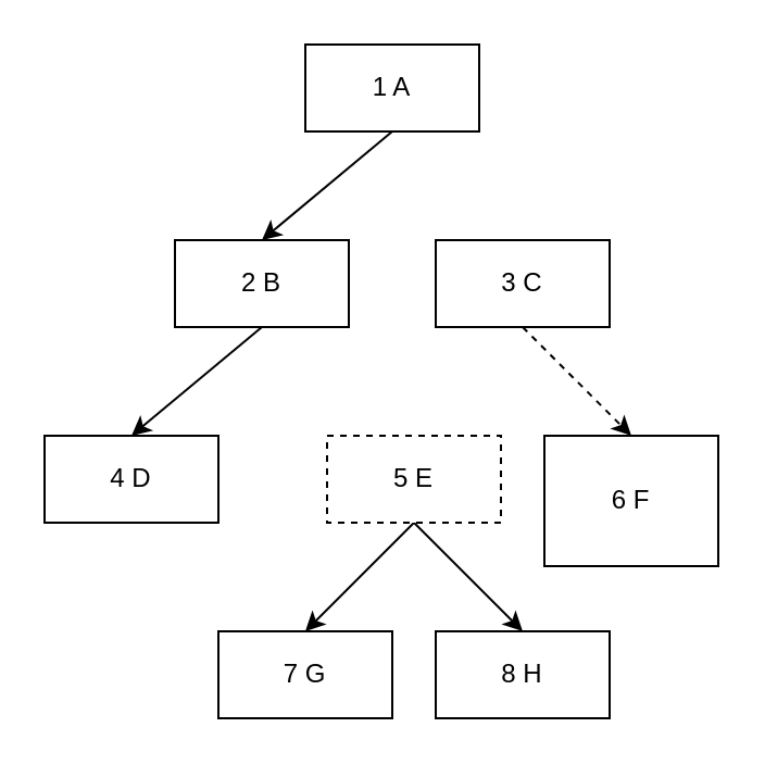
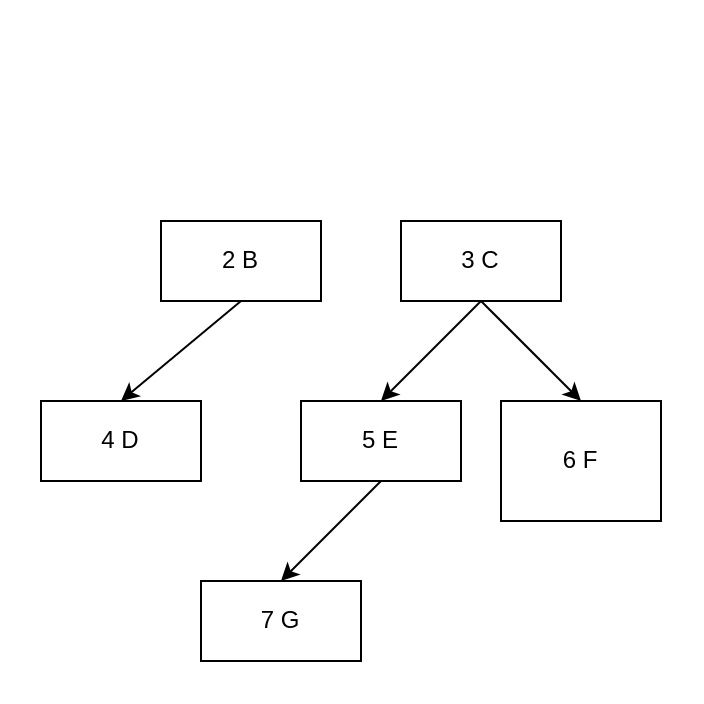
  <mxCell id="0" />
  <mxCell id="1" parent="0" />
- <mxCell id="2" style="edgeStyle=none;html=1;exitX=0.5;exitY=1;exitDx=0;exitDy=0;entryX=0.5;entryY=0;entryDx=0;entryDy=0;" edge="1" parent="1" source="3" target="8"><mxGeometry relative="1" as="geometry" /></mxCell>
- <mxCell id="3" value="1 A" style="rounded=0;whiteSpace=wrap;html=1;" vertex="1" parent="1"><mxGeometry x="140" y="20" width="80" height="40" as="geometry" /></mxCell>
- <mxCell id="5" style="edgeStyle=none;html=1;exitX=0.5;exitY=1;exitDx=0;exitDy=0;entryX=0.5;entryY=0;entryDx=0;entryDy=0;dashed=1;" edge="1" parent="1" source="6" target="13"><mxGeometry relative="1" as="geometry" /></mxCell>
+ <mxCell id="4" style="edgeStyle=none;html=1;exitX=0.5;exitY=1;exitDx=0;exitDy=0;entryX=0.5;entryY=0;entryDx=0;entryDy=0;" edge="1" parent="1" source="6" target="12"><mxGeometry relative="1" as="geometry" /></mxCell>
+ <mxCell id="5" style="edgeStyle=none;html=1;exitX=0.5;exitY=1;exitDx=0;exitDy=0;entryX=0.5;entryY=0;entryDx=0;entryDy=0;" edge="1" parent="1" source="6" target="13"><mxGeometry relative="1" as="geometry" /></mxCell>
  <mxCell id="6" value="3 C" style="rounded=0;whiteSpace=wrap;html=1;" vertex="1" parent="1"><mxGeometry x="200" y="110" width="80" height="40" as="geometry" /></mxCell>
  <mxCell id="7" style="edgeStyle=none;html=1;exitX=0.5;exitY=1;exitDx=0;exitDy=0;entryX=0.5;entryY=0;entryDx=0;entryDy=0;" edge="1" parent="1" source="8" target="9"><mxGeometry relative="1" as="geometry" /></mxCell>
  <mxCell id="8" value="2 B" style="rounded=0;whiteSpace=wrap;html=1;" vertex="1" parent="1"><mxGeometry x="80" y="110" width="80" height="40" as="geometry" /></mxCell>
  <mxCell id="9" value="4 D" style="rounded=0;whiteSpace=wrap;html=1;" vertex="1" parent="1"><mxGeometry x="20" y="200" width="80" height="40" as="geometry" /></mxCell>
  <mxCell id="10" style="edgeStyle=none;html=1;exitX=0.5;exitY=1;exitDx=0;exitDy=0;entryX=0.5;entryY=0;entryDx=0;entryDy=0;" edge="1" parent="1" source="12" target="14"><mxGeometry relative="1" as="geometry" /></mxCell>
- <mxCell id="11" style="edgeStyle=none;html=1;exitX=0.5;exitY=1;exitDx=0;exitDy=0;entryX=0.5;entryY=0;entryDx=0;entryDy=0;" edge="1" parent="1" source="12" target="15"><mxGeometry relative="1" as="geometry" /></mxCell>
- <mxCell id="12" value="5 E" style="whiteSpace=wrap;html=1;rounded=0;dashed=1;" vertex="1" parent="1"><mxGeometry x="150" y="200" width="80" height="40" as="geometry" /></mxCell>
+ <mxCell id="12" value="5 E" style="whiteSpace=wrap;html=1;rounded=0;" vertex="1" parent="1"><mxGeometry x="150" y="200" width="80" height="40" as="geometry" /></mxCell>
  <mxCell id="13" value="6 F" style="rounded=0;whiteSpace=wrap;html=1;" vertex="1" parent="1"><mxGeometry x="250" y="200" width="80" height="60" as="geometry" /></mxCell>
  <mxCell id="14" value="7 G" style="rounded=0;whiteSpace=wrap;html=1;" vertex="1" parent="1"><mxGeometry x="100" y="290" width="80" height="40" as="geometry" /></mxCell>
- <mxCell id="15" value="8 H" style="rounded=0;whiteSpace=wrap;html=1;" vertex="1" parent="1"><mxGeometry x="200" y="290" width="80" height="40" as="geometry" /></mxCell>
